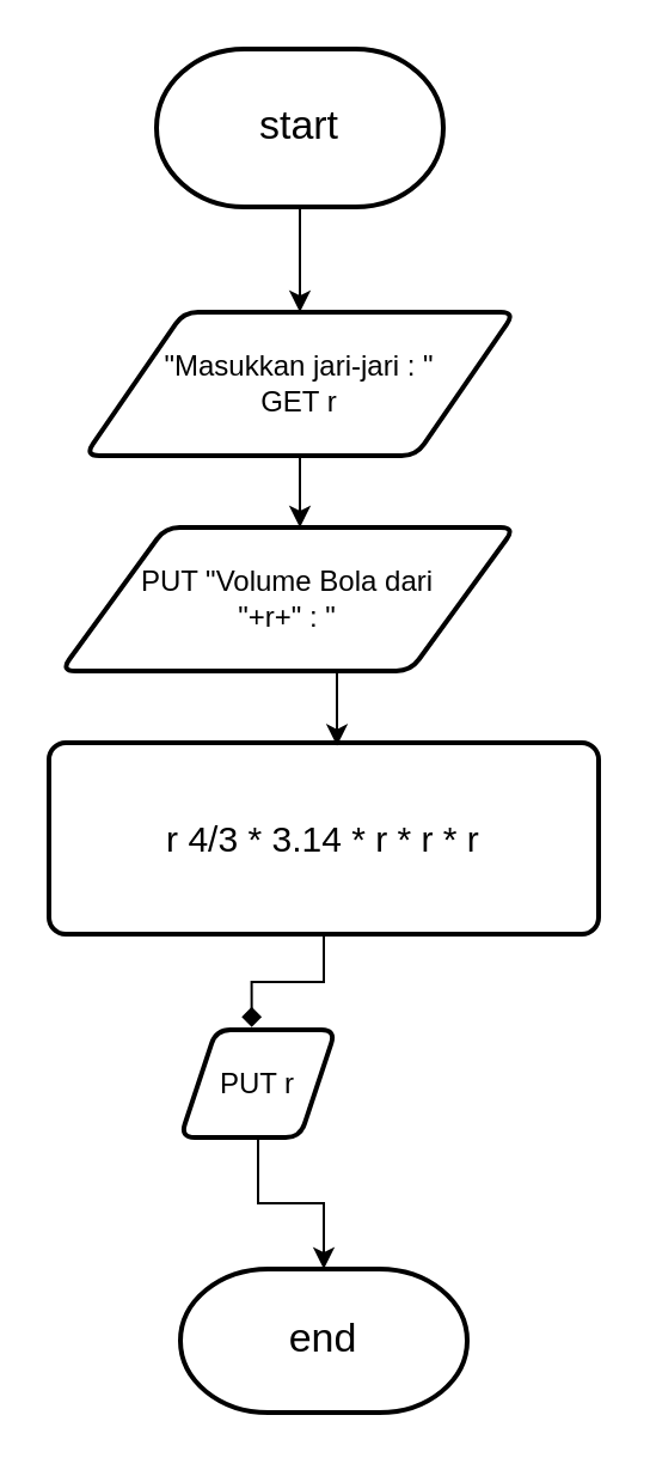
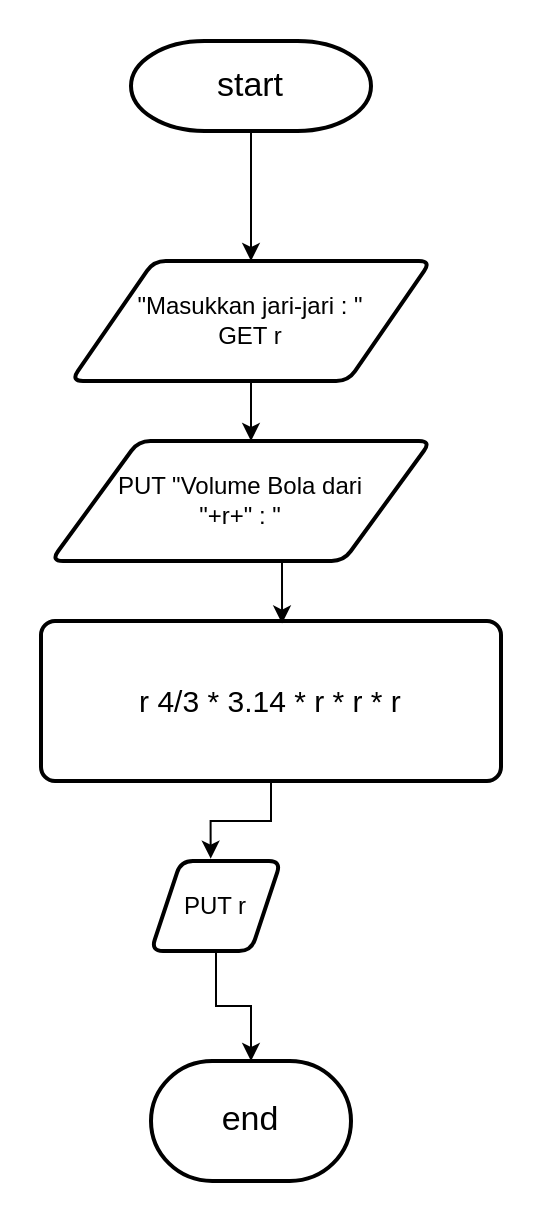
  <mxCell id="0" />
  <mxCell id="1" parent="0" />
  <mxCell id="2" style="edgeStyle=orthogonalEdgeStyle;rounded=0;orthogonalLoop=1;jettySize=auto;html=1;exitX=0.5;exitY=1;exitDx=0;exitDy=0;exitPerimeter=0;" edge="1" parent="1" source="3"><mxGeometry relative="1" as="geometry"><mxPoint x="125" y="130" as="targetPoint" /></mxGeometry></mxCell>
- <mxCell id="3" value="&lt;font style=&quot;font-size: 17px;&quot;&gt;start&lt;/font&gt;" style="strokeWidth=2;html=1;shape=mxgraph.flowchart.terminator;whiteSpace=wrap;" vertex="1" parent="1"><mxGeometry x="65" y="20" width="120" height="66" as="geometry" /></mxCell>
+ <mxCell id="3" value="&lt;font style=&quot;font-size: 17px;&quot;&gt;start&lt;/font&gt;" style="strokeWidth=2;html=1;shape=mxgraph.flowchart.terminator;whiteSpace=wrap;" vertex="1" parent="1"><mxGeometry x="65" y="20" width="120" height="45" as="geometry" /></mxCell>
  <mxCell id="4" style="edgeStyle=orthogonalEdgeStyle;rounded=0;orthogonalLoop=1;jettySize=auto;html=1;exitX=0.5;exitY=1;exitDx=0;exitDy=0;" edge="1" parent="1" source="5"><mxGeometry relative="1" as="geometry"><mxPoint x="125" y="220" as="targetPoint" /></mxGeometry></mxCell>
  <mxCell id="5" value="&quot;Masukkan jari-jari : &quot;&lt;br&gt;GET r" style="shape=parallelogram;html=1;strokeWidth=2;perimeter=parallelogramPerimeter;whiteSpace=wrap;rounded=1;arcSize=12;size=0.23;" vertex="1" parent="1"><mxGeometry x="35" y="130" width="180" height="60" as="geometry" /></mxCell>
  <mxCell id="6" value="PUT &quot;Volume Bola dari&lt;br&gt;&quot;+r+&quot; : &quot;" style="shape=parallelogram;html=1;strokeWidth=2;perimeter=parallelogramPerimeter;whiteSpace=wrap;rounded=1;arcSize=12;size=0.23;" vertex="1" parent="1"><mxGeometry x="25" y="220" width="190" height="60" as="geometry" /></mxCell>
  <mxCell id="7" value="&lt;font style=&quot;font-size: 15px;&quot;&gt;r 4/3 * 3.14 * r * r * r&lt;/font&gt;" style="rounded=1;whiteSpace=wrap;html=1;absoluteArcSize=1;arcSize=14;strokeWidth=2;" vertex="1" parent="1"><mxGeometry x="20" y="310" width="230" height="80" as="geometry" /></mxCell>
  <mxCell id="8" style="edgeStyle=orthogonalEdgeStyle;rounded=0;orthogonalLoop=1;jettySize=auto;html=1;exitX=0.5;exitY=1;exitDx=0;exitDy=0;entryX=0.524;entryY=0.016;entryDx=0;entryDy=0;entryPerimeter=0;" edge="1" parent="1" target="7"><mxGeometry relative="1" as="geometry"><mxPoint x="123.46" y="280" as="sourcePoint" /><mxPoint x="126.51" y="307" as="targetPoint" /></mxGeometry></mxCell>
  <mxCell id="9" style="edgeStyle=orthogonalEdgeStyle;rounded=0;orthogonalLoop=1;jettySize=auto;html=1;exitX=0.5;exitY=1;exitDx=0;exitDy=0;" edge="1" parent="1" source="10" target="12"><mxGeometry relative="1" as="geometry"><mxPoint x="125.333" y="520" as="targetPoint" /></mxGeometry></mxCell>
  <mxCell id="10" value="PUT r" style="shape=parallelogram;html=1;strokeWidth=2;perimeter=parallelogramPerimeter;whiteSpace=wrap;rounded=1;arcSize=12;size=0.23;" vertex="1" parent="1"><mxGeometry x="75" y="430" width="65" height="45" as="geometry" /></mxCell>
- <mxCell id="11" style="edgeStyle=orthogonalEdgeStyle;rounded=0;orthogonalLoop=1;jettySize=auto;html=1;exitX=0.5;exitY=1;exitDx=0;exitDy=0;entryX=0.459;entryY=-0.026;entryDx=0;entryDy=0;entryPerimeter=0;endArrow=diamond;" edge="1" parent="1" source="7" target="10"><mxGeometry relative="1" as="geometry" /></mxCell>
- <mxCell id="12" value="&lt;font style=&quot;font-size: 17px;&quot;&gt;end&lt;/font&gt;" style="strokeWidth=2;html=1;shape=mxgraph.flowchart.terminator;whiteSpace=wrap;" vertex="1" parent="1"><mxGeometry x="75.003" y="530" width="120" height="60" as="geometry" /></mxCell>
+ <mxCell id="11" style="edgeStyle=orthogonalEdgeStyle;rounded=0;orthogonalLoop=1;jettySize=auto;html=1;exitX=0.5;exitY=1;exitDx=0;exitDy=0;entryX=0.459;entryY=-0.026;entryDx=0;entryDy=0;entryPerimeter=0;" edge="1" parent="1" source="7" target="10"><mxGeometry relative="1" as="geometry" /></mxCell>
+ <mxCell id="12" value="&lt;font style=&quot;font-size: 17px;&quot;&gt;end&lt;/font&gt;" style="strokeWidth=2;html=1;shape=mxgraph.flowchart.terminator;whiteSpace=wrap;" vertex="1" parent="1"><mxGeometry x="75.003" y="530" width="100" height="60" as="geometry" /></mxCell>
